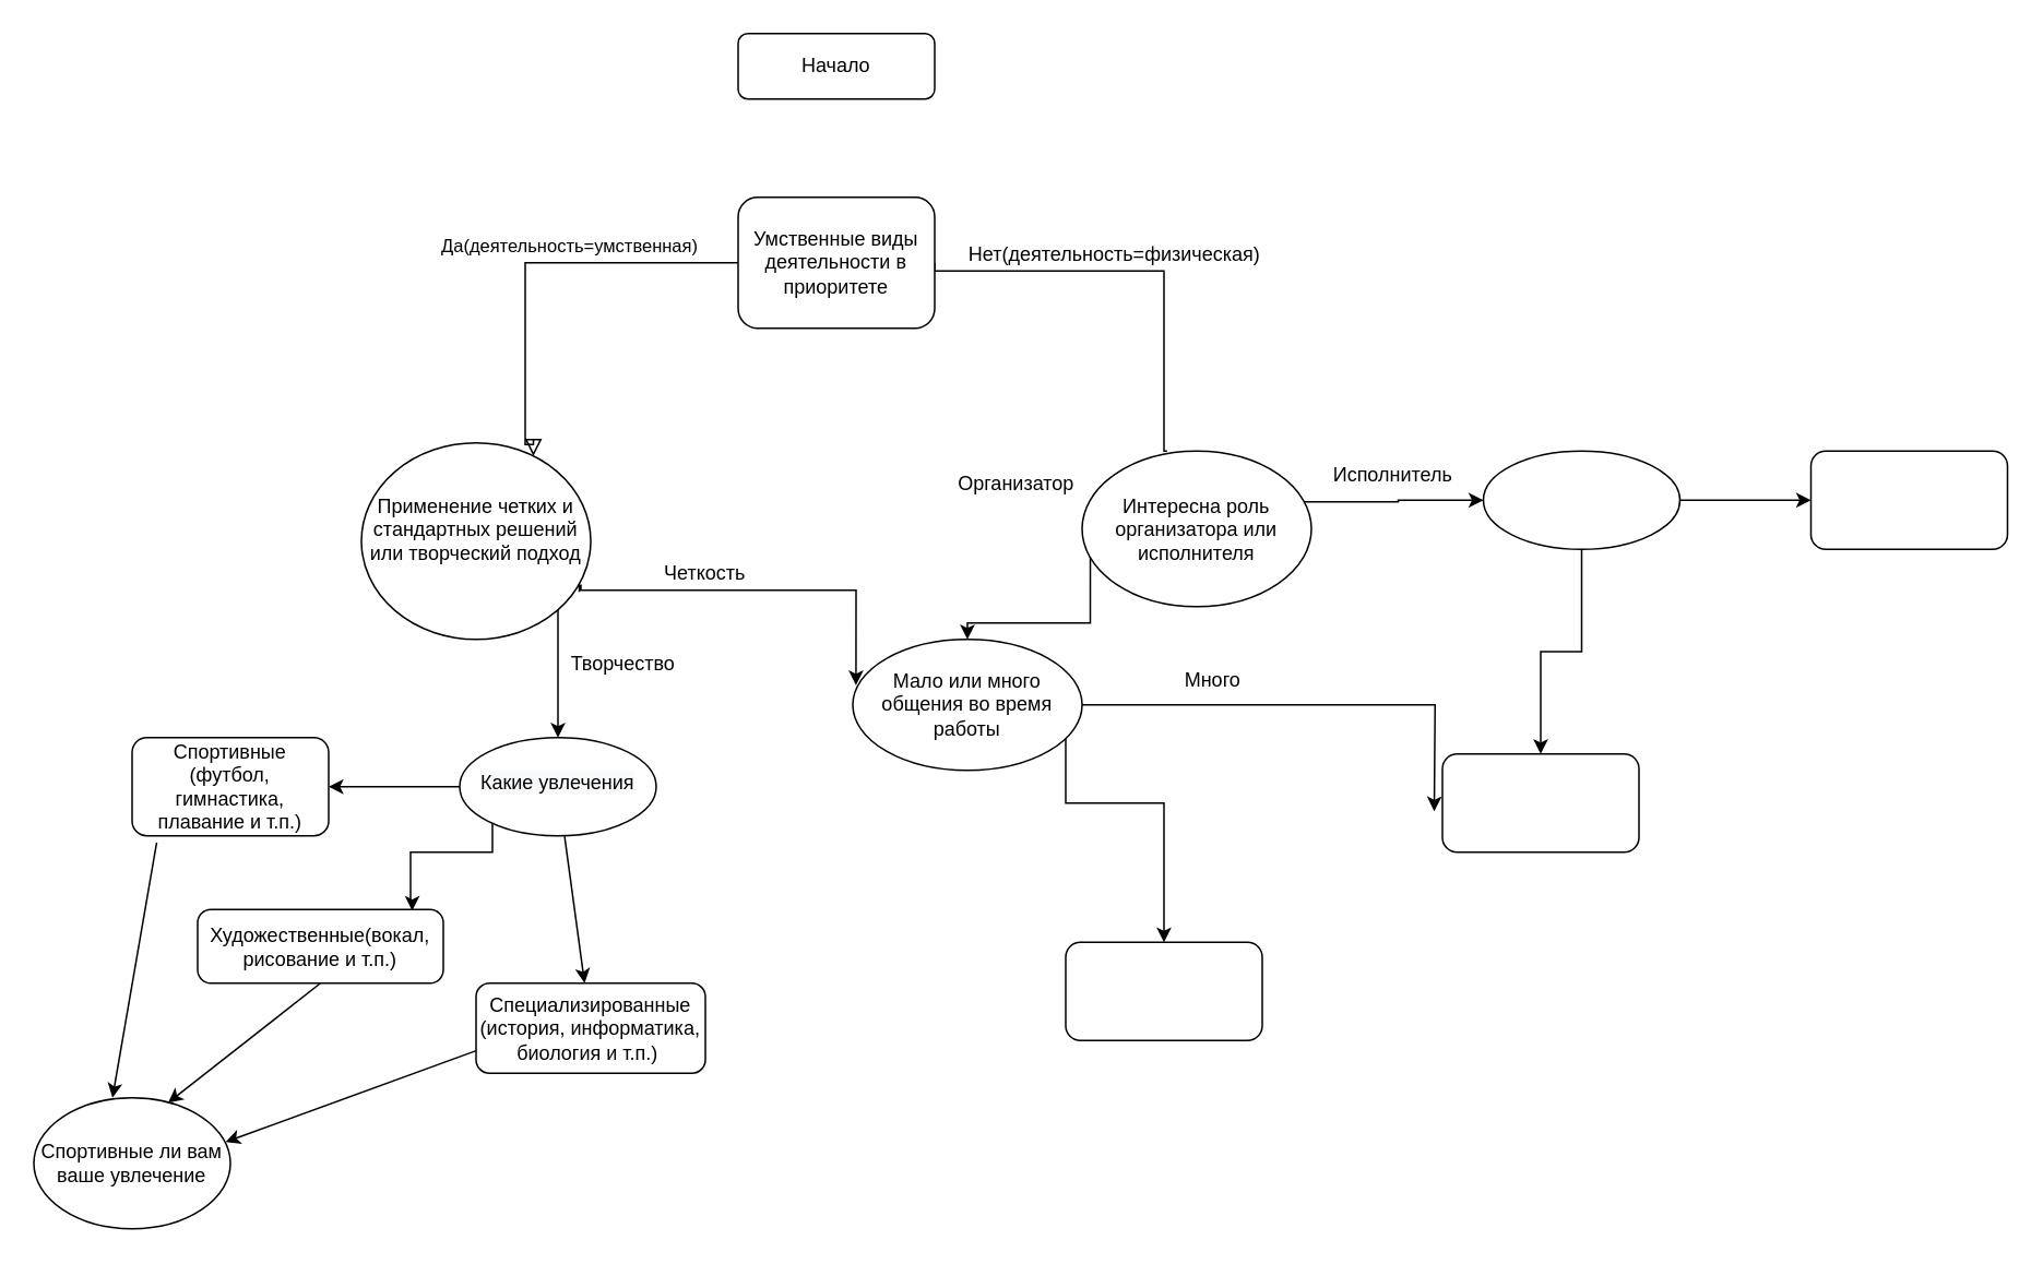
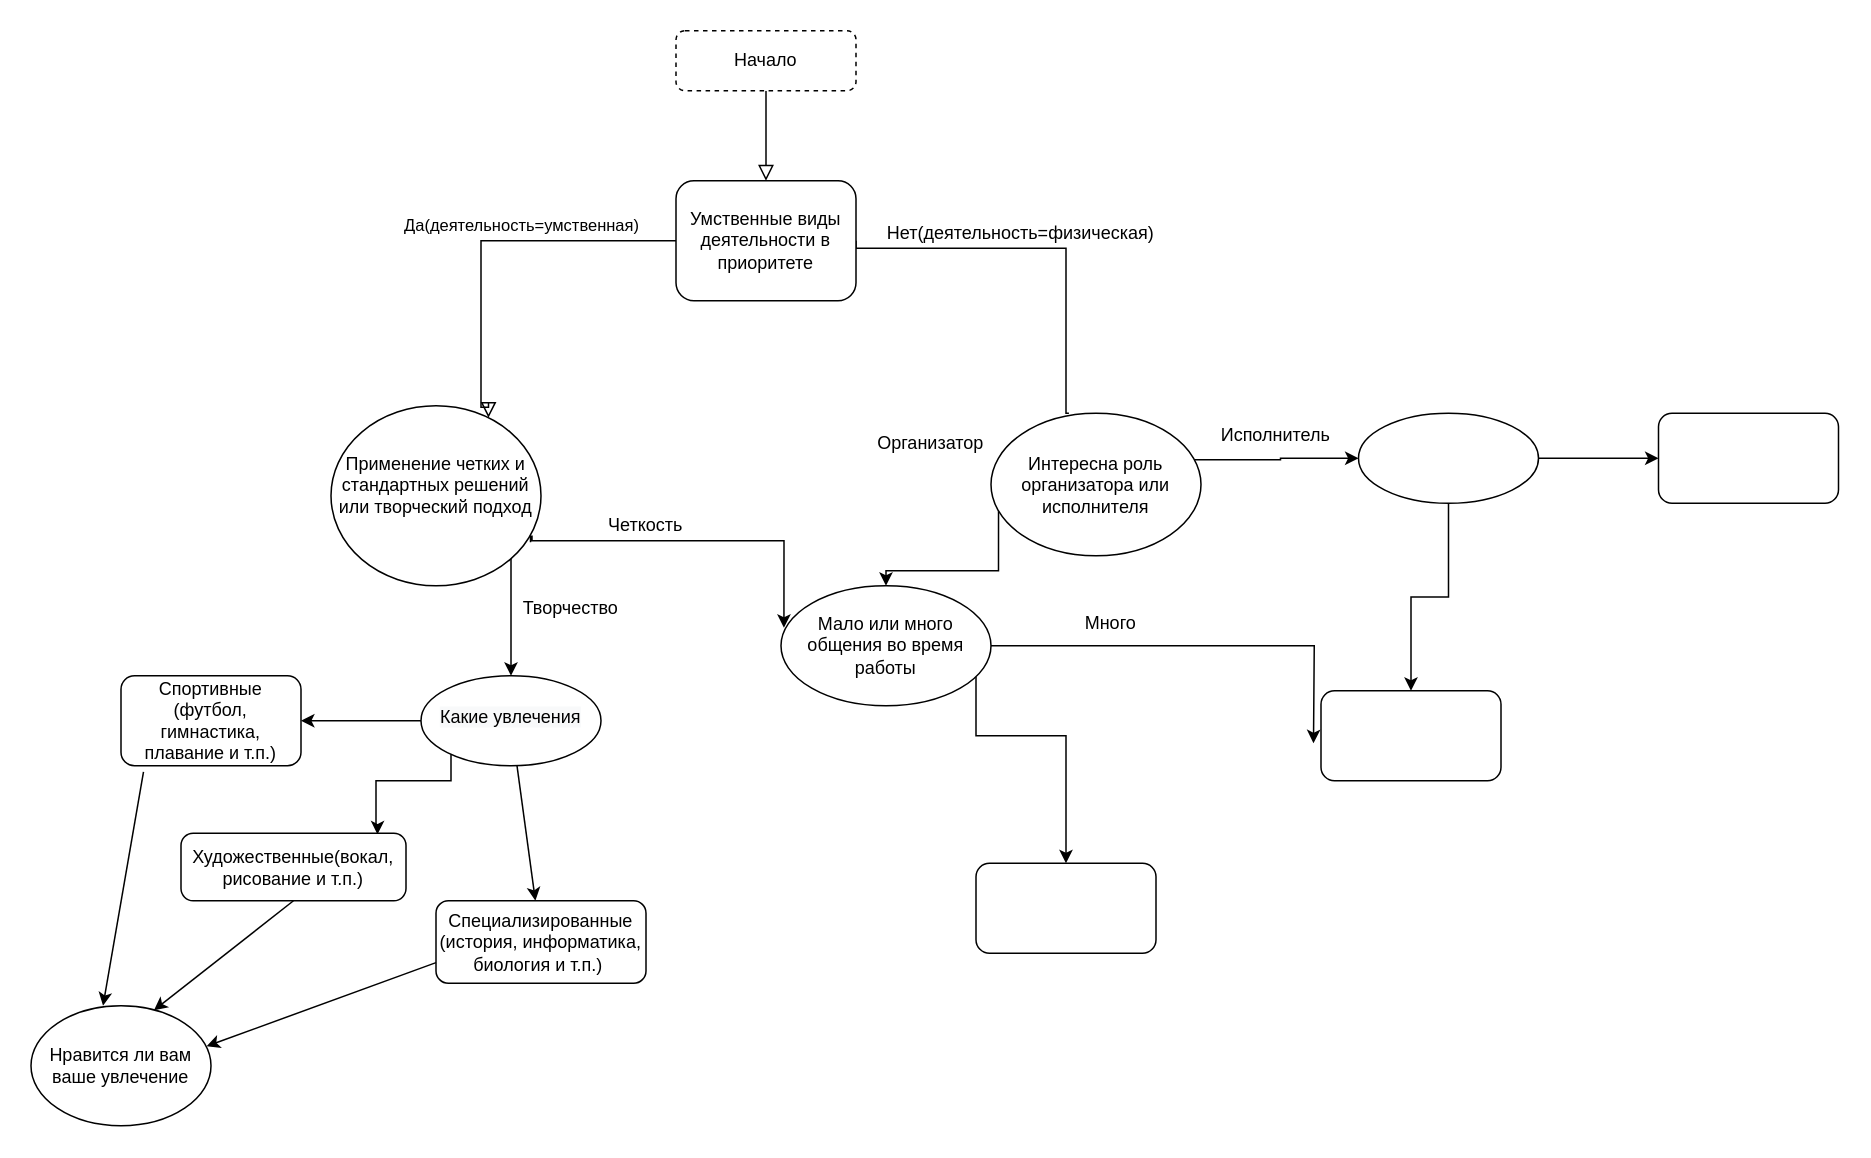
  <mxCell id="0" />
  <mxCell id="1" parent="0" />
- <mxCell id="3" value="Начало" style="rounded=1;whiteSpace=wrap;html=1;fontSize=12;glass=0;strokeWidth=1;shadow=0;" parent="1" vertex="1"><mxGeometry x="450" y="20" width="120" height="40" as="geometry" /></mxCell>
+ <mxCell id="2" value="" style="rounded=0;html=1;jettySize=auto;orthogonalLoop=1;fontSize=11;endArrow=block;endFill=0;endSize=8;strokeWidth=1;shadow=0;labelBackgroundColor=none;edgeStyle=orthogonalEdgeStyle;entryX=0.5;entryY=0;entryDx=0;entryDy=0;" parent="1" source="3" target="28" edge="1"><mxGeometry relative="1" as="geometry"><mxPoint x="515" y="70" as="targetPoint" /></mxGeometry></mxCell>
+ <mxCell id="3" value="Начало" style="rounded=1;whiteSpace=wrap;html=1;fontSize=12;glass=0;strokeWidth=1;shadow=0;dashed=1;" parent="1" vertex="1"><mxGeometry x="450" y="20" width="120" height="40" as="geometry" /></mxCell>
  <mxCell id="4" value="Да(деятельность=умственная)" style="rounded=0;html=1;jettySize=auto;orthogonalLoop=1;fontSize=11;endArrow=block;endFill=0;endSize=8;strokeWidth=1;shadow=0;labelBackgroundColor=none;edgeStyle=orthogonalEdgeStyle;exitX=0;exitY=0.5;exitDx=0;exitDy=0;entryX=0.75;entryY=0.067;entryDx=0;entryDy=0;entryPerimeter=0;" parent="1" source="28" target="27" edge="1"><mxGeometry x="-0.187" y="-10" relative="1" as="geometry"><mxPoint as="offset" /><mxPoint x="425" y="160" as="sourcePoint" /><mxPoint x="340" y="250" as="targetPoint" /><Array as="points"><mxPoint x="320" y="160" /><mxPoint x="320" y="271" /><mxPoint x="325" y="271" /></Array></mxGeometry></mxCell>
  <mxCell id="5" value="" style="edgeStyle=orthogonalEdgeStyle;rounded=0;orthogonalLoop=1;jettySize=auto;html=1;exitX=0.95;exitY=0.758;exitDx=0;exitDy=0;exitPerimeter=0;entryX=0.014;entryY=0.35;entryDx=0;entryDy=0;entryPerimeter=0;startArrow=none;" edge="1" parent="1" source="27" target="17"><mxGeometry relative="1" as="geometry"><mxPoint x="440" y="345" as="sourcePoint" /><mxPoint x="470" y="450" as="targetPoint" /><Array as="points"><mxPoint x="353" y="357" /><mxPoint x="354" y="357" /><mxPoint x="354" y="360" /><mxPoint x="522" y="360" /></Array></mxGeometry></mxCell>
  <mxCell id="6" value="" style="edgeStyle=orthogonalEdgeStyle;rounded=0;orthogonalLoop=1;jettySize=auto;html=1;" edge="1" parent="1" target="21"><mxGeometry relative="1" as="geometry"><mxPoint x="340" y="440" as="sourcePoint" /><Array as="points"><mxPoint x="340" y="360" /><mxPoint x="340" y="360" /></Array></mxGeometry></mxCell>
  <mxCell id="7" value="" style="edgeStyle=orthogonalEdgeStyle;rounded=0;orthogonalLoop=1;jettySize=auto;html=1;exitX=0.964;exitY=0.326;exitDx=0;exitDy=0;exitPerimeter=0;" edge="1" parent="1" source="29" target="14"><mxGeometry relative="1" as="geometry"><mxPoint x="810" y="305" as="sourcePoint" /><Array as="points"><mxPoint x="853" y="306" /><mxPoint x="853" y="305" /></Array></mxGeometry></mxCell>
  <mxCell id="8" value="" style="edgeStyle=orthogonalEdgeStyle;rounded=0;orthogonalLoop=1;jettySize=auto;html=1;exitX=0.036;exitY=0.337;exitDx=0;exitDy=0;exitPerimeter=0;" edge="1" parent="1" source="29" target="17"><mxGeometry relative="1" as="geometry"><mxPoint x="660" y="305" as="sourcePoint" /><Array as="points"><mxPoint x="665" y="380" /><mxPoint x="590" y="380" /></Array></mxGeometry></mxCell>
  <mxCell id="9" value="" style="edgeStyle=orthogonalEdgeStyle;rounded=0;html=1;jettySize=auto;orthogonalLoop=1;fontSize=11;endArrow=none;endFill=0;endSize=8;strokeWidth=1;shadow=0;labelBackgroundColor=none;exitX=1;exitY=0.5;exitDx=0;exitDy=0;entryX=0.371;entryY=0;entryDx=0;entryDy=0;entryPerimeter=0;" edge="1" parent="1" source="28" target="29"><mxGeometry x="-0.615" y="20" relative="1" as="geometry"><mxPoint as="offset" /><mxPoint x="610" y="165" as="sourcePoint" /><mxPoint x="710" y="268.333" as="targetPoint" /><Array as="points"><mxPoint x="570" y="165" /><mxPoint x="710" y="165" /><mxPoint x="710" y="275" /></Array></mxGeometry></mxCell>
  <mxCell id="10" value="Нет(деятельность=физическая)" style="text;html=1;strokeColor=none;fillColor=none;align=center;verticalAlign=middle;whiteSpace=wrap;rounded=0;" vertex="1" parent="1"><mxGeometry x="650" y="140" width="60" height="30" as="geometry" /></mxCell>
  <mxCell id="11" value="Организатор" style="text;html=1;strokeColor=none;fillColor=none;align=center;verticalAlign=middle;whiteSpace=wrap;rounded=0;" vertex="1" parent="1"><mxGeometry x="590" y="280" width="60" height="30" as="geometry" /></mxCell>
  <mxCell id="12" value="" style="edgeStyle=orthogonalEdgeStyle;rounded=0;orthogonalLoop=1;jettySize=auto;html=1;" edge="1" parent="1" source="14" target="23"><mxGeometry relative="1" as="geometry" /></mxCell>
  <mxCell id="13" value="" style="edgeStyle=orthogonalEdgeStyle;rounded=0;orthogonalLoop=1;jettySize=auto;html=1;" edge="1" parent="1" source="14" target="24"><mxGeometry relative="1" as="geometry" /></mxCell>
  <mxCell id="14" value="" style="ellipse;whiteSpace=wrap;html=1;" vertex="1" parent="1"><mxGeometry x="905" y="275" width="120" height="60" as="geometry" /></mxCell>
  <mxCell id="15" value="" style="edgeStyle=orthogonalEdgeStyle;rounded=0;orthogonalLoop=1;jettySize=auto;html=1;" edge="1" parent="1" source="17"><mxGeometry relative="1" as="geometry"><mxPoint x="875" y="495" as="targetPoint" /></mxGeometry></mxCell>
  <mxCell id="16" value="" style="edgeStyle=orthogonalEdgeStyle;rounded=0;orthogonalLoop=1;jettySize=auto;html=1;" edge="1" parent="1" source="17" target="26"><mxGeometry relative="1" as="geometry"><Array as="points"><mxPoint x="650" y="490" /><mxPoint x="710" y="490" /></Array></mxGeometry></mxCell>
  <mxCell id="17" value="&lt;span&gt;Мало или много общения во время работы&lt;/span&gt;" style="ellipse;whiteSpace=wrap;html=1;" vertex="1" parent="1"><mxGeometry x="520" y="390" width="140" height="80" as="geometry" /></mxCell>
  <mxCell id="18" value="Исполнитель" style="text;html=1;strokeColor=none;fillColor=none;align=center;verticalAlign=middle;whiteSpace=wrap;rounded=0;" vertex="1" parent="1"><mxGeometry x="820" y="275" width="60" height="30" as="geometry" /></mxCell>
  <mxCell id="19" value="" style="edgeStyle=orthogonalEdgeStyle;rounded=0;orthogonalLoop=1;jettySize=auto;html=1;entryX=0.873;entryY=0.017;entryDx=0;entryDy=0;entryPerimeter=0;" edge="1" parent="1" source="21" target="31"><mxGeometry relative="1" as="geometry"><mxPoint x="349.2" y="599.4" as="targetPoint" /><Array as="points"><mxPoint x="300" y="520" /><mxPoint x="250" y="520" /><mxPoint x="250" y="551" /></Array></mxGeometry></mxCell>
  <mxCell id="20" value="" style="edgeStyle=orthogonalEdgeStyle;rounded=0;orthogonalLoop=1;jettySize=auto;html=1;entryX=1;entryY=0.5;entryDx=0;entryDy=0;" edge="1" parent="1" source="21" target="33"><mxGeometry relative="1" as="geometry"><mxPoint x="200" y="495" as="targetPoint" /><Array as="points" /></mxGeometry></mxCell>
  <mxCell id="21" value="&lt;span style=&quot;color: rgb(0, 0, 0); font-family: helvetica; font-size: 12px; font-style: normal; font-weight: 400; letter-spacing: normal; text-align: center; text-indent: 0px; text-transform: none; word-spacing: 0px; background-color: rgb(248, 249, 250); text-decoration: none; display: inline; float: none;&quot;&gt;Какие увлечения&lt;/span&gt;" style="ellipse;whiteSpace=wrap;html=1;shadow=0;strokeWidth=1;spacing=6;spacingTop=-4;" vertex="1" parent="1"><mxGeometry x="280" y="450" width="120" height="60" as="geometry" /></mxCell>
  <mxCell id="22" value="Творчество" style="text;html=1;strokeColor=none;fillColor=none;align=center;verticalAlign=middle;whiteSpace=wrap;rounded=0;" vertex="1" parent="1"><mxGeometry x="350" y="390" width="60" height="30" as="geometry" /></mxCell>
  <mxCell id="23" value="" style="rounded=1;whiteSpace=wrap;html=1;" vertex="1" parent="1"><mxGeometry x="1105" y="275" width="120" height="60" as="geometry" /></mxCell>
  <mxCell id="24" value="" style="rounded=1;whiteSpace=wrap;html=1;" vertex="1" parent="1"><mxGeometry x="880" y="460" width="120" height="60" as="geometry" /></mxCell>
  <mxCell id="25" value="Много" style="text;html=1;strokeColor=none;fillColor=none;align=center;verticalAlign=middle;whiteSpace=wrap;rounded=0;" vertex="1" parent="1"><mxGeometry x="710" y="400" width="60" height="30" as="geometry" /></mxCell>
  <mxCell id="26" value="" style="rounded=1;whiteSpace=wrap;html=1;" vertex="1" parent="1"><mxGeometry x="650" y="575" width="120" height="60" as="geometry" /></mxCell>
  <mxCell id="27" value="&lt;div&gt;Применение четких и стандартных решений или творческий подход&lt;/div&gt;&lt;div&gt;&lt;br&gt;&lt;/div&gt;" style="ellipse;whiteSpace=wrap;html=1;" vertex="1" parent="1"><mxGeometry x="220" y="270" width="140" height="120" as="geometry" /></mxCell>
  <mxCell id="28" value="&lt;span&gt;Умственные виды деятельности в приоритете&lt;/span&gt;" style="whiteSpace=wrap;html=1;rounded=1;" vertex="1" parent="1"><mxGeometry x="450" y="120" width="120" height="80" as="geometry" /></mxCell>
  <mxCell id="29" value="&lt;span&gt;Интересна роль организатора или исполнителя&lt;/span&gt;" style="ellipse;whiteSpace=wrap;html=1;" vertex="1" parent="1"><mxGeometry x="660" y="275" width="140" height="95" as="geometry" /></mxCell>
  <mxCell id="30" value="" style="endArrow=classic;html=1;rounded=0;" edge="1" parent="1" source="21" target="32"><mxGeometry width="50" height="50" relative="1" as="geometry"><mxPoint x="690" y="420" as="sourcePoint" /><mxPoint x="450" y="560" as="targetPoint" /><Array as="points" /></mxGeometry></mxCell>
  <mxCell id="31" value="Художественные(вокал, рисование и т.п.)" style="rounded=1;whiteSpace=wrap;html=1;arcSize=18;" vertex="1" parent="1"><mxGeometry x="120" y="555" width="150" height="45" as="geometry" /></mxCell>
  <mxCell id="32" value="Специализированные (история, информатика, биология и т.п.)&amp;nbsp;" style="rounded=1;whiteSpace=wrap;html=1;" vertex="1" parent="1"><mxGeometry x="290" y="600" width="140" height="55" as="geometry" /></mxCell>
  <mxCell id="33" value="Спортивные (футбол, гимнастика, плавание и т.п.)" style="rounded=1;whiteSpace=wrap;html=1;" vertex="1" parent="1"><mxGeometry x="80" y="450" width="120" height="60" as="geometry" /></mxCell>
  <mxCell id="34" value="Четкость" style="text;html=1;strokeColor=none;fillColor=none;align=center;verticalAlign=middle;whiteSpace=wrap;rounded=0;" vertex="1" parent="1"><mxGeometry x="400" y="335" width="60" height="30" as="geometry" /></mxCell>
  <mxCell id="35" value="" style="endArrow=classic;html=1;rounded=0;exitX=0.5;exitY=1;exitDx=0;exitDy=0;entryX=0.683;entryY=0.038;entryDx=0;entryDy=0;entryPerimeter=0;" edge="1" parent="1" source="31" target="36"><mxGeometry width="50" height="50" relative="1" as="geometry"><mxPoint x="350" y="470" as="sourcePoint" /><mxPoint x="195" y="760" as="targetPoint" /></mxGeometry></mxCell>
- <mxCell id="36" value="Спортивные ли вам ваше увлечение" style="ellipse;whiteSpace=wrap;html=1;" vertex="1" parent="1"><mxGeometry x="20" y="670" width="120" height="80" as="geometry" /></mxCell>
+ <mxCell id="36" value="Нравится ли вам ваше увлечение" style="ellipse;whiteSpace=wrap;html=1;" vertex="1" parent="1"><mxGeometry x="20" y="670" width="120" height="80" as="geometry" /></mxCell>
  <mxCell id="37" value="" style="endArrow=classic;html=1;rounded=0;exitX=0.125;exitY=1.067;exitDx=0;exitDy=0;exitPerimeter=0;entryX=0.4;entryY=0;entryDx=0;entryDy=0;entryPerimeter=0;" edge="1" parent="1" source="33" target="36"><mxGeometry width="50" height="50" relative="1" as="geometry"><mxPoint x="350" y="470" as="sourcePoint" /><mxPoint x="400" y="420" as="targetPoint" /></mxGeometry></mxCell>
  <mxCell id="38" value="" style="endArrow=classic;html=1;rounded=0;exitX=0;exitY=0.75;exitDx=0;exitDy=0;entryX=0.975;entryY=0.338;entryDx=0;entryDy=0;entryPerimeter=0;" edge="1" parent="1" source="32" target="36"><mxGeometry width="50" height="50" relative="1" as="geometry"><mxPoint x="350" y="470" as="sourcePoint" /><mxPoint x="400" y="420" as="targetPoint" /></mxGeometry></mxCell>
